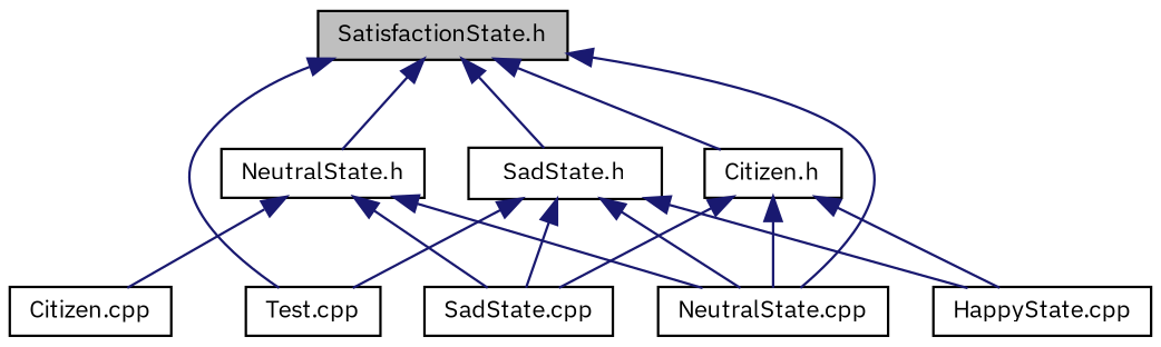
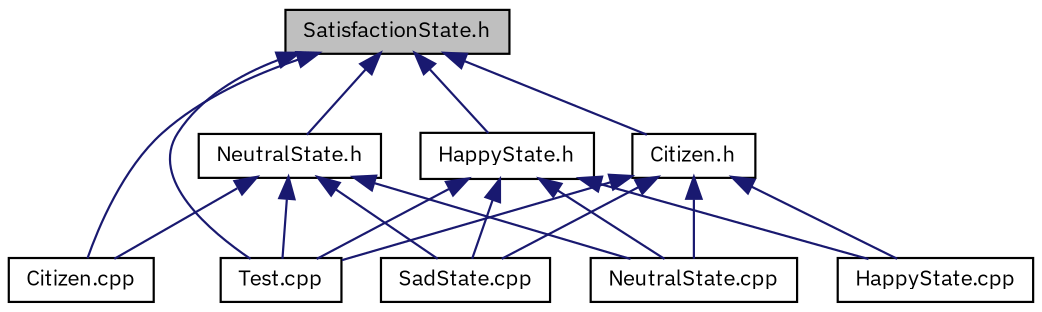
  digraph {
    fontname="IBM Plex Sans"
    node [color=black fillcolor=white fontname="IBM Plex Sans" fontsize=10 shape=record style=filled]
    edge [color=midnightblue dir=back fontname="IBM Plex Sans" fontsize=10 labelfontname=Helvetica labelfontsize=10 style=solid]
    n1 [fillcolor=grey75 fontcolor=black height=0.2 label="SatisfactionState.h" width=0.4]
    n2 [height=0.2 label="Citizen.cpp" width=0.4]
-   n3 [height=0.2 label="SadState.h" width=0.4]
+   n3 [height=0.2 label="HappyState.h" width=0.4]
    n4 [height=0.2 label="Test.cpp" width=0.4]
    n5 [height=0.2 label="NeutralState.h" width=0.4]
    n6 [height=0.2 label="Citizen.h" width=0.4]
    n7 [height=0.2 label="HappyState.cpp" width=0.4]
    n8 [height=0.2 label="NeutralState.cpp" width=0.4]
    n9 [height=0.2 label="SadState.cpp" width=0.4]
-   n1 -> n8
+   n1 -> n2
    n1 -> n3
    n1 -> n4
    n1 -> n5
    n1 -> n6
    n3 -> n4
    n3 -> n7
    n3 -> n8
    n3 -> n9
    n5 -> n2
+   n5 -> n4
    n5 -> n8
    n5 -> n9
+   n6 -> n4
    n6 -> n7
    n6 -> n8
    n6 -> n9
  }
